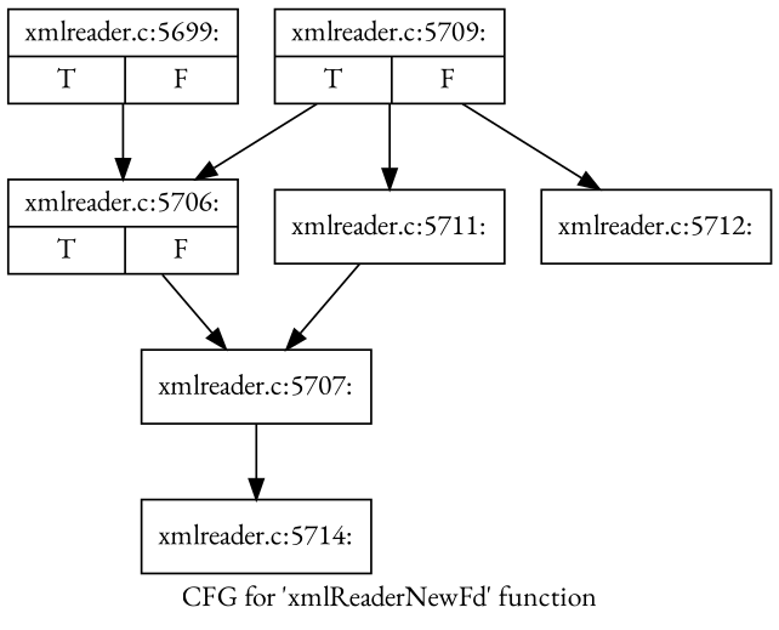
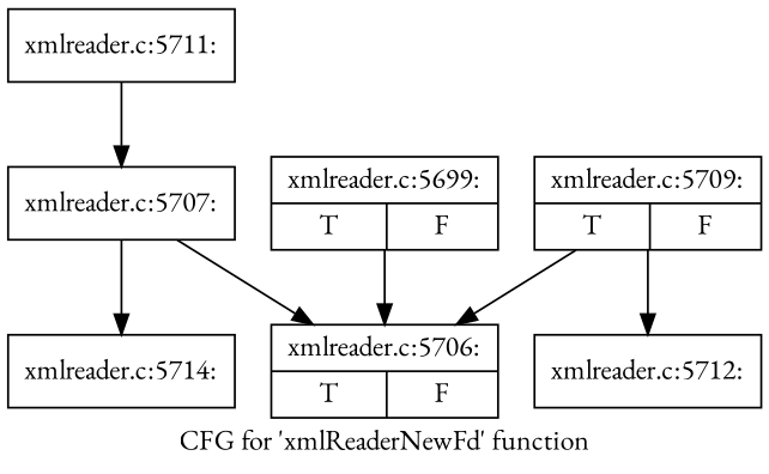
  digraph {
    fontname="EB Garamond"
    label="CFG for 'xmlReaderNewFd' function"
    node [fontname="EB Garamond" shape=record]
    edge [fontname="EB Garamond"]
    n1 [label="{xmlreader.c:5699:|{<s0>T|<s1>F}}"]
    n2 [label="{xmlreader.c:5706:|{<s0>T|<s1>F}}"]
    n3 [label="{xmlreader.c:5707:}"]
    n4 [label="{xmlreader.c:5714:}"]
    n5 [label="{xmlreader.c:5709:|{<s0>T|<s1>F}}"]
    n6 [label="{xmlreader.c:5711:}"]
    n7 [label="{xmlreader.c:5712:}"]
    n1 -> n2
-   n2 -> n3
+   n3 -> n2
    n3 -> n4
    n5 -> n2
-   n5 -> n6
    n5 -> n7
    n6 -> n3
  }
